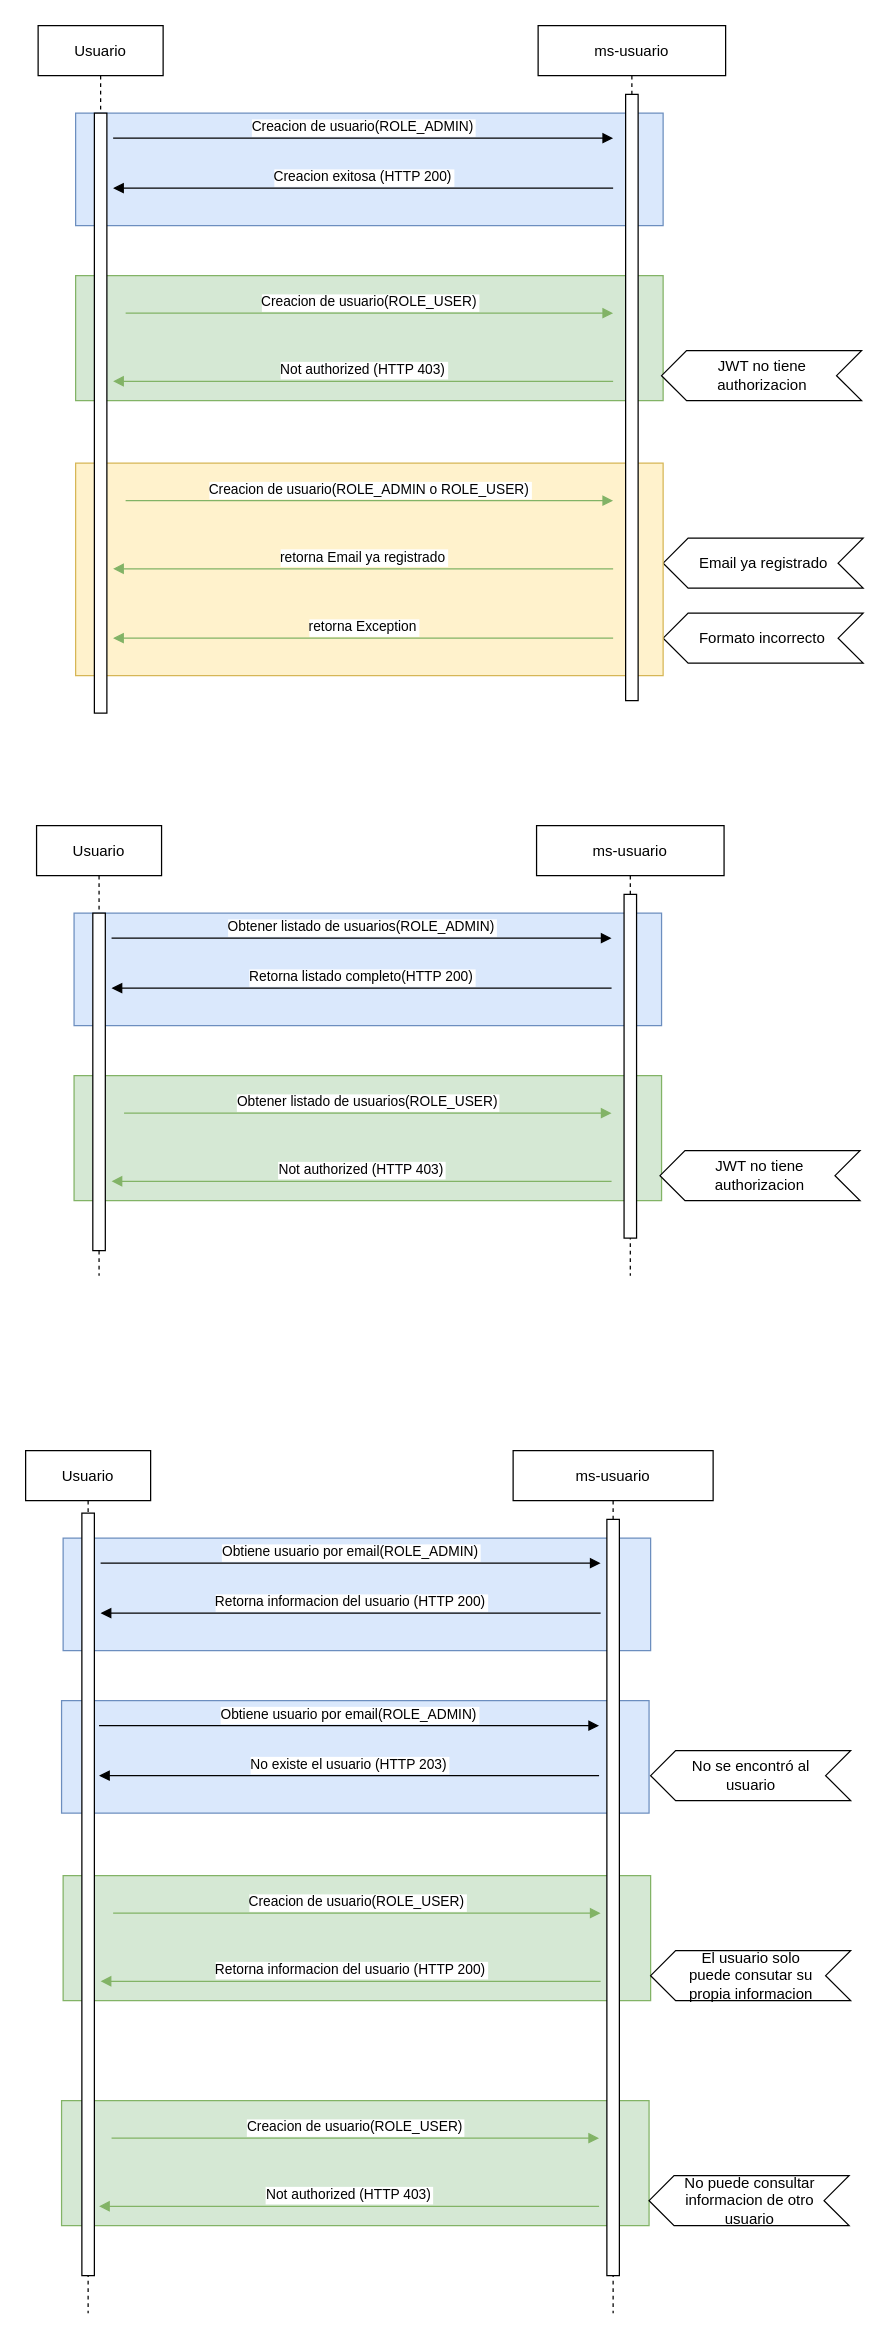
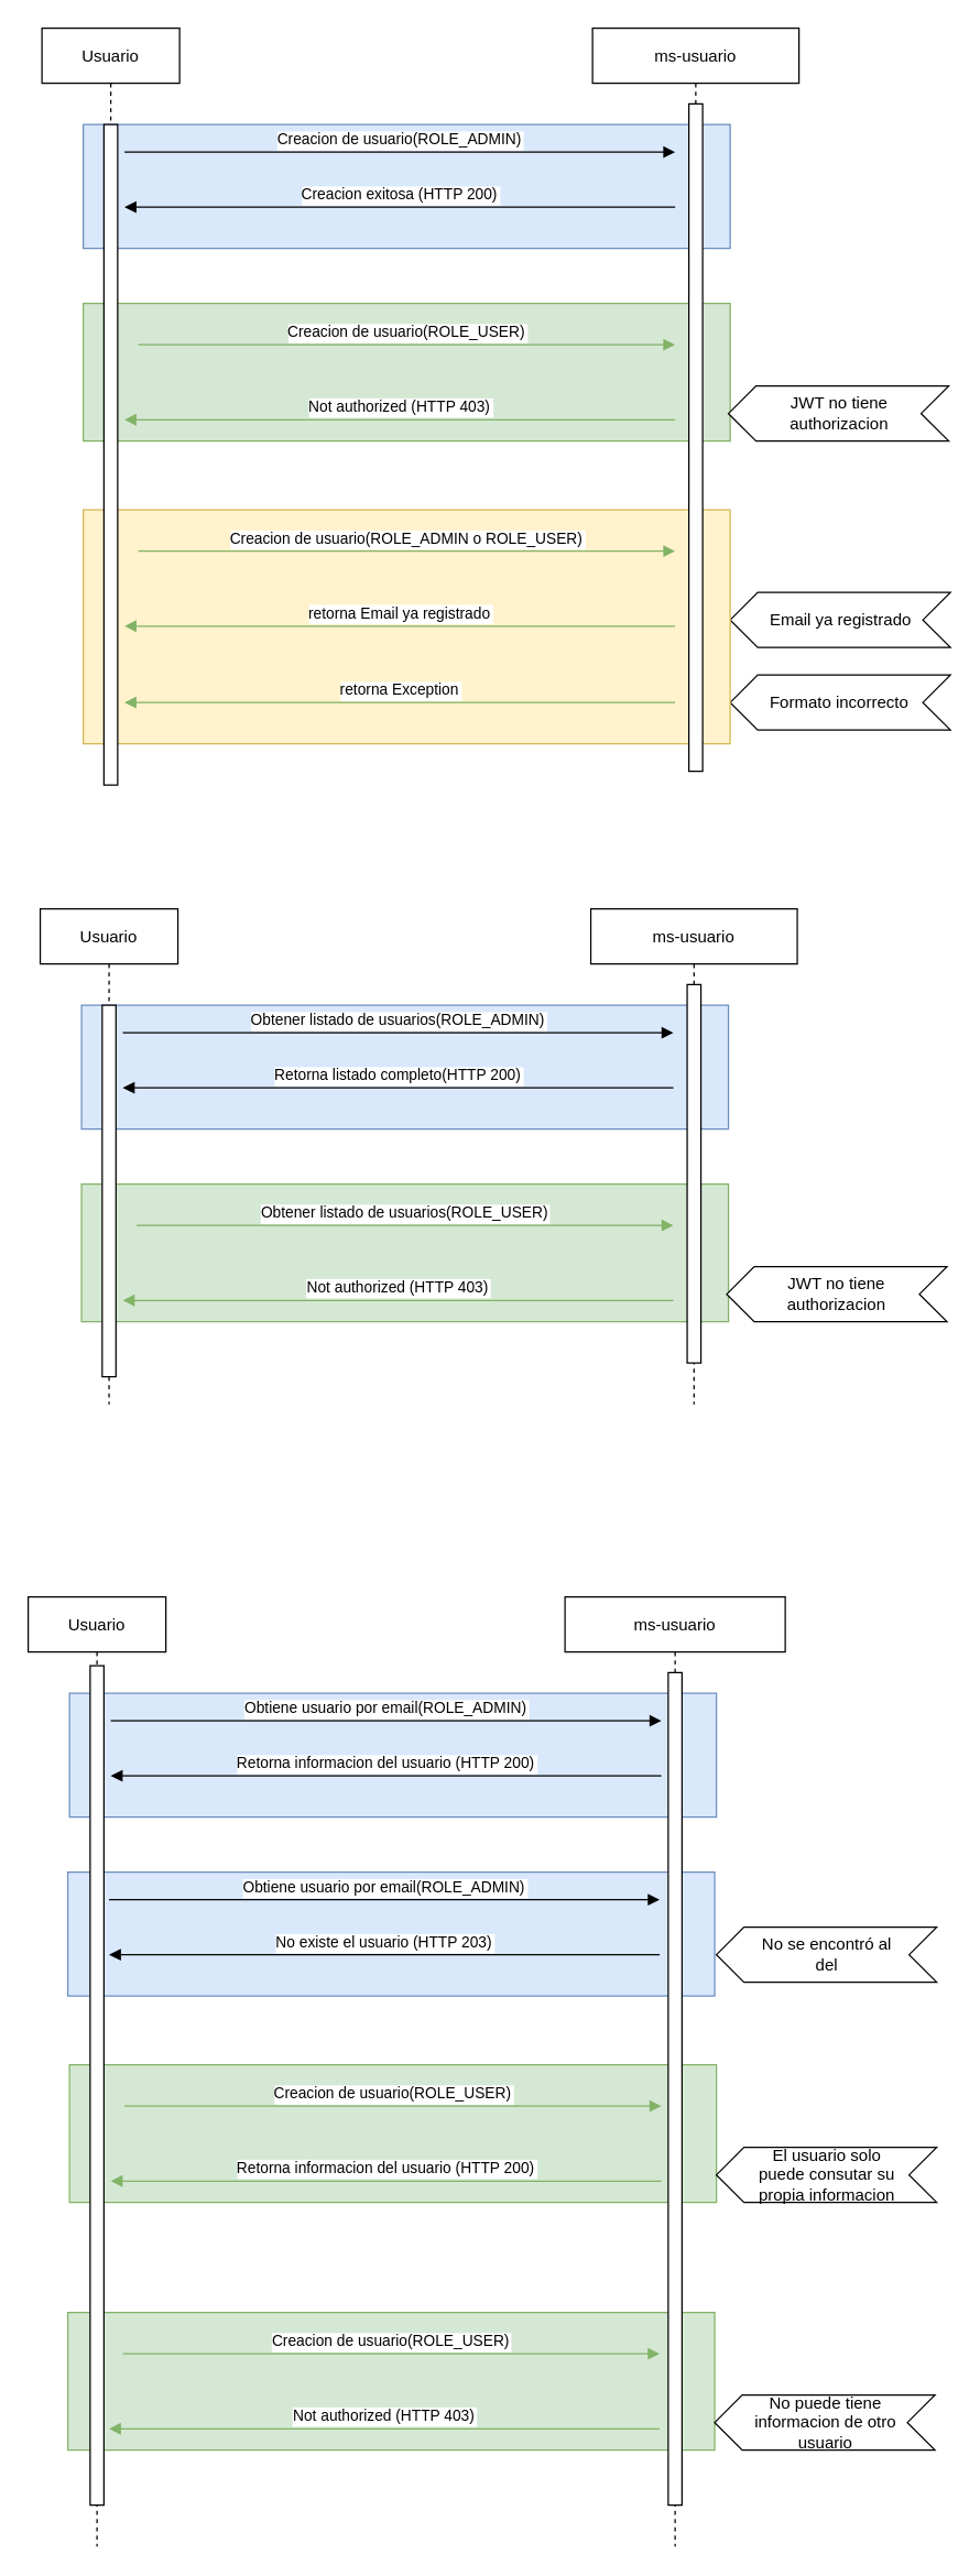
  <mxCell id="0" />
  <mxCell id="1" parent="0" />
  <mxCell id="2" value="" style="rounded=0;whiteSpace=wrap;html=1;fillColor=#d5e8d4;strokeColor=#82b366;" vertex="1" parent="1"><mxGeometry x="48.75" y="1680" width="470" height="100" as="geometry" /></mxCell>
  <mxCell id="3" value="" style="rounded=0;whiteSpace=wrap;html=1;fillColor=#dae8fc;strokeColor=#6c8ebf;" vertex="1" parent="1"><mxGeometry x="48.75" y="1360" width="470" height="90" as="geometry" /></mxCell>
  <mxCell id="4" value="" style="shape=step;perimeter=stepPerimeter;whiteSpace=wrap;html=1;fixedSize=1;rotation=-180;" vertex="1" parent="1"><mxGeometry x="520" y="1400" width="160" height="40" as="geometry" /></mxCell>
  <mxCell id="5" value="" style="shape=step;perimeter=stepPerimeter;whiteSpace=wrap;html=1;fixedSize=1;rotation=-180;" vertex="1" parent="1"><mxGeometry x="530" y="490" width="160" height="40" as="geometry" /></mxCell>
  <mxCell id="6" value="" style="shape=step;perimeter=stepPerimeter;whiteSpace=wrap;html=1;fixedSize=1;rotation=-180;" vertex="1" parent="1"><mxGeometry x="530" y="430" width="160" height="40" as="geometry" /></mxCell>
  <mxCell id="7" value="" style="rounded=0;whiteSpace=wrap;html=1;fillColor=#fff2cc;strokeColor=#d6b656;" vertex="1" parent="1"><mxGeometry x="60" y="370" width="470" height="170" as="geometry" /></mxCell>
  <mxCell id="8" value="" style="rounded=0;whiteSpace=wrap;html=1;fillColor=#d5e8d4;strokeColor=#82b366;" vertex="1" parent="1"><mxGeometry x="60" y="220" width="470" height="100" as="geometry" /></mxCell>
  <mxCell id="9" value="Usuario" style="shape=umlLifeline;perimeter=lifelinePerimeter;container=1;collapsible=0;recursiveResize=0;rounded=0;shadow=0;strokeWidth=1;" vertex="1" parent="1"><mxGeometry x="30" y="20" width="100" height="550" as="geometry" /></mxCell>
  <mxCell id="10" value="" style="rounded=0;whiteSpace=wrap;html=1;fillColor=#dae8fc;strokeColor=#6c8ebf;" vertex="1" parent="9"><mxGeometry x="30" y="70" width="470" height="90" as="geometry" /></mxCell>
  <mxCell id="11" value="" style="points=[];perimeter=orthogonalPerimeter;rounded=0;shadow=0;strokeWidth=1;" vertex="1" parent="9"><mxGeometry x="45" y="70" width="10" height="480" as="geometry" /></mxCell>
  <mxCell id="12" value="ms-usuario" style="shape=umlLifeline;perimeter=lifelinePerimeter;container=1;collapsible=0;recursiveResize=0;rounded=0;shadow=0;strokeWidth=1;" vertex="1" parent="1"><mxGeometry x="430" y="20" width="150" height="540" as="geometry" /></mxCell>
  <mxCell id="13" value="" style="points=[];perimeter=orthogonalPerimeter;rounded=0;shadow=0;strokeWidth=1;" vertex="1" parent="12"><mxGeometry x="70" y="55" width="10" height="485" as="geometry" /></mxCell>
  <mxCell id="14" value="Creacion de usuario(ROLE_ADMIN)" style="verticalAlign=bottom;endArrow=block;shadow=0;strokeWidth=1;" edge="1" parent="1"><mxGeometry relative="1" as="geometry"><mxPoint x="90" y="110" as="sourcePoint" /><mxPoint x="490" y="110" as="targetPoint" /></mxGeometry></mxCell>
  <mxCell id="15" value="Creacion exitosa (HTTP 200)" style="verticalAlign=bottom;endArrow=block;entryX=1.5;entryY=0.263;shadow=0;strokeWidth=1;entryDx=0;entryDy=0;entryPerimeter=0;" edge="1" parent="1"><mxGeometry relative="1" as="geometry"><mxPoint x="490" y="150" as="sourcePoint" /><mxPoint x="90" y="150" as="targetPoint" /></mxGeometry></mxCell>
  <mxCell id="16" value="Creacion de usuario(ROLE_USER)" style="verticalAlign=bottom;endArrow=block;shadow=0;strokeWidth=1;fillColor=#d5e8d4;strokeColor=#82b366;" edge="1" parent="1"><mxGeometry relative="1" as="geometry"><mxPoint x="100" y="250" as="sourcePoint" /><mxPoint x="490" y="250" as="targetPoint" /><mxPoint as="offset" /></mxGeometry></mxCell>
  <mxCell id="17" value="Not authorized (HTTP 403)" style="verticalAlign=bottom;endArrow=block;entryX=1.5;entryY=0.263;shadow=0;strokeWidth=1;entryDx=0;entryDy=0;entryPerimeter=0;fillColor=#d5e8d4;strokeColor=#82b366;" edge="1" parent="1"><mxGeometry relative="1" as="geometry"><mxPoint x="490" y="304.5" as="sourcePoint" /><mxPoint x="90" y="304.5" as="targetPoint" /><mxPoint as="offset" /></mxGeometry></mxCell>
  <mxCell id="18" value="Creacion de usuario(ROLE_ADMIN o ROLE_USER)" style="verticalAlign=bottom;endArrow=block;shadow=0;strokeWidth=1;fillColor=#d5e8d4;strokeColor=#82b366;" edge="1" parent="1"><mxGeometry relative="1" as="geometry"><mxPoint x="100" y="400" as="sourcePoint" /><mxPoint x="490" y="400" as="targetPoint" /><mxPoint as="offset" /></mxGeometry></mxCell>
  <mxCell id="19" value="retorna Email ya registrado" style="verticalAlign=bottom;endArrow=block;entryX=1.5;entryY=0.263;shadow=0;strokeWidth=1;entryDx=0;entryDy=0;entryPerimeter=0;fillColor=#d5e8d4;strokeColor=#82b366;" edge="1" parent="1"><mxGeometry relative="1" as="geometry"><mxPoint x="490" y="454.5" as="sourcePoint" /><mxPoint x="90" y="454.5" as="targetPoint" /><mxPoint as="offset" /></mxGeometry></mxCell>
  <mxCell id="20" value="retorna Exception" style="verticalAlign=bottom;endArrow=block;entryX=1.5;entryY=0.263;shadow=0;strokeWidth=1;entryDx=0;entryDy=0;entryPerimeter=0;fillColor=#d5e8d4;strokeColor=#82b366;" edge="1" parent="1"><mxGeometry relative="1" as="geometry"><mxPoint x="490" y="510" as="sourcePoint" /><mxPoint x="90" y="510" as="targetPoint" /><mxPoint as="offset" /></mxGeometry></mxCell>
  <mxCell id="21" value="Email ya registrado" style="text;html=1;strokeColor=none;fillColor=none;align=center;verticalAlign=middle;whiteSpace=wrap;rounded=0;" vertex="1" parent="1"><mxGeometry x="553.75" y="435" width="112.5" height="30" as="geometry" /></mxCell>
  <mxCell id="22" value="Formato incorrecto" style="text;html=1;strokeColor=none;fillColor=none;align=center;verticalAlign=middle;whiteSpace=wrap;rounded=0;" vertex="1" parent="1"><mxGeometry x="552.5" y="495" width="112.5" height="30" as="geometry" /></mxCell>
  <mxCell id="23" value="" style="shape=step;perimeter=stepPerimeter;whiteSpace=wrap;html=1;fixedSize=1;rotation=-180;" vertex="1" parent="1"><mxGeometry x="528.75" y="280" width="160" height="40" as="geometry" /></mxCell>
  <mxCell id="24" value="JWT no tiene authorizacion" style="text;html=1;strokeColor=none;fillColor=none;align=center;verticalAlign=middle;whiteSpace=wrap;rounded=0;" vertex="1" parent="1"><mxGeometry x="552.5" y="285" width="112.5" height="30" as="geometry" /></mxCell>
  <mxCell id="25" value="" style="rounded=0;whiteSpace=wrap;html=1;fillColor=#d5e8d4;strokeColor=#82b366;" vertex="1" parent="1"><mxGeometry x="58.75" y="860" width="470" height="100" as="geometry" /></mxCell>
  <mxCell id="26" value="Usuario" style="shape=umlLifeline;perimeter=lifelinePerimeter;container=1;collapsible=0;recursiveResize=0;rounded=0;shadow=0;strokeWidth=1;" vertex="1" parent="1"><mxGeometry x="28.75" y="660" width="100" height="360" as="geometry" /></mxCell>
  <mxCell id="27" value="" style="rounded=0;whiteSpace=wrap;html=1;fillColor=#dae8fc;strokeColor=#6c8ebf;" vertex="1" parent="26"><mxGeometry x="30" y="70" width="470" height="90" as="geometry" /></mxCell>
  <mxCell id="28" value="" style="points=[];perimeter=orthogonalPerimeter;rounded=0;shadow=0;strokeWidth=1;" vertex="1" parent="26"><mxGeometry x="45" y="70" width="10" height="270" as="geometry" /></mxCell>
  <mxCell id="29" value="ms-usuario" style="shape=umlLifeline;perimeter=lifelinePerimeter;container=1;collapsible=0;recursiveResize=0;rounded=0;shadow=0;strokeWidth=1;" vertex="1" parent="1"><mxGeometry x="428.75" y="660" width="150" height="360" as="geometry" /></mxCell>
  <mxCell id="30" value="" style="points=[];perimeter=orthogonalPerimeter;rounded=0;shadow=0;strokeWidth=1;" vertex="1" parent="29"><mxGeometry x="70" y="55" width="10" height="275" as="geometry" /></mxCell>
  <mxCell id="31" value="Obtener listado de usuarios(ROLE_ADMIN)" style="verticalAlign=bottom;endArrow=block;shadow=0;strokeWidth=1;" edge="1" parent="1"><mxGeometry relative="1" as="geometry"><mxPoint x="88.75" y="750" as="sourcePoint" /><mxPoint x="488.75" y="750" as="targetPoint" /></mxGeometry></mxCell>
  <mxCell id="32" value="Retorna listado completo(HTTP 200)" style="verticalAlign=bottom;endArrow=block;entryX=1.5;entryY=0.263;shadow=0;strokeWidth=1;entryDx=0;entryDy=0;entryPerimeter=0;" edge="1" parent="1"><mxGeometry relative="1" as="geometry"><mxPoint x="488.75" y="790" as="sourcePoint" /><mxPoint x="88.75" y="790" as="targetPoint" /><mxPoint as="offset" /></mxGeometry></mxCell>
  <mxCell id="33" value="Obtener listado de usuarios(ROLE_USER)" style="verticalAlign=bottom;endArrow=block;shadow=0;strokeWidth=1;fillColor=#d5e8d4;strokeColor=#82b366;" edge="1" parent="1"><mxGeometry relative="1" as="geometry"><mxPoint x="98.75" y="890" as="sourcePoint" /><mxPoint x="488.75" y="890" as="targetPoint" /><mxPoint as="offset" /></mxGeometry></mxCell>
  <mxCell id="34" value="Not authorized (HTTP 403)" style="verticalAlign=bottom;endArrow=block;entryX=1.5;entryY=0.263;shadow=0;strokeWidth=1;entryDx=0;entryDy=0;entryPerimeter=0;fillColor=#d5e8d4;strokeColor=#82b366;" edge="1" parent="1"><mxGeometry relative="1" as="geometry"><mxPoint x="488.75" y="944.5" as="sourcePoint" /><mxPoint x="88.75" y="944.5" as="targetPoint" /><mxPoint as="offset" /></mxGeometry></mxCell>
  <mxCell id="35" value="" style="shape=step;perimeter=stepPerimeter;whiteSpace=wrap;html=1;fixedSize=1;rotation=-180;" vertex="1" parent="1"><mxGeometry x="527.5" y="920" width="160" height="40" as="geometry" /></mxCell>
  <mxCell id="36" value="JWT no tiene authorizacion" style="text;html=1;strokeColor=none;fillColor=none;align=center;verticalAlign=middle;whiteSpace=wrap;rounded=0;" vertex="1" parent="1"><mxGeometry x="551.25" y="925" width="112.5" height="30" as="geometry" /></mxCell>
  <mxCell id="37" value="" style="rounded=0;whiteSpace=wrap;html=1;fillColor=#d5e8d4;strokeColor=#82b366;" vertex="1" parent="1"><mxGeometry x="50" y="1500" width="470" height="100" as="geometry" /></mxCell>
  <mxCell id="38" value="Usuario" style="shape=umlLifeline;perimeter=lifelinePerimeter;container=1;collapsible=0;recursiveResize=0;rounded=0;shadow=0;strokeWidth=1;" vertex="1" parent="1"><mxGeometry x="20" y="1160" width="100" height="690" as="geometry" /></mxCell>
  <mxCell id="39" value="" style="rounded=0;whiteSpace=wrap;html=1;fillColor=#dae8fc;strokeColor=#6c8ebf;" vertex="1" parent="38"><mxGeometry x="30" y="70" width="470" height="90" as="geometry" /></mxCell>
  <mxCell id="40" value="" style="points=[];perimeter=orthogonalPerimeter;rounded=0;shadow=0;strokeWidth=1;" vertex="1" parent="38"><mxGeometry x="45" y="50" width="10" height="610" as="geometry" /></mxCell>
  <mxCell id="41" value="ms-usuario" style="shape=umlLifeline;perimeter=lifelinePerimeter;container=1;collapsible=0;recursiveResize=0;rounded=0;shadow=0;strokeWidth=1;" vertex="1" parent="1"><mxGeometry x="410" y="1160" width="160" height="690" as="geometry" /></mxCell>
  <mxCell id="42" value="" style="shape=step;perimeter=stepPerimeter;whiteSpace=wrap;html=1;fixedSize=1;rotation=-180;" vertex="1" parent="41"><mxGeometry x="108.75" y="580" width="160" height="40" as="geometry" /></mxCell>
  <mxCell id="43" value="" style="points=[];perimeter=orthogonalPerimeter;rounded=0;shadow=0;strokeWidth=1;" vertex="1" parent="41"><mxGeometry x="75" y="55" width="10" height="605" as="geometry" /></mxCell>
  <mxCell id="44" value="Obtiene usuario por email(ROLE_ADMIN)" style="verticalAlign=bottom;endArrow=block;shadow=0;strokeWidth=1;" edge="1" parent="1"><mxGeometry relative="1" as="geometry"><mxPoint x="80" y="1250" as="sourcePoint" /><mxPoint x="480" y="1250" as="targetPoint" /></mxGeometry></mxCell>
  <mxCell id="45" value="Retorna informacion del usuario (HTTP 200)" style="verticalAlign=bottom;endArrow=block;entryX=1.5;entryY=0.263;shadow=0;strokeWidth=1;entryDx=0;entryDy=0;entryPerimeter=0;" edge="1" parent="1"><mxGeometry relative="1" as="geometry"><mxPoint x="480" y="1290" as="sourcePoint" /><mxPoint x="80" y="1290" as="targetPoint" /></mxGeometry></mxCell>
  <mxCell id="46" value="Creacion de usuario(ROLE_USER)" style="verticalAlign=bottom;endArrow=block;shadow=0;strokeWidth=1;fillColor=#d5e8d4;strokeColor=#82b366;" edge="1" parent="1"><mxGeometry relative="1" as="geometry"><mxPoint x="90" y="1530" as="sourcePoint" /><mxPoint x="480" y="1530" as="targetPoint" /><mxPoint as="offset" /></mxGeometry></mxCell>
  <mxCell id="47" value="Retorna informacion del usuario (HTTP 200)" style="verticalAlign=bottom;endArrow=block;entryX=1.5;entryY=0.263;shadow=0;strokeWidth=1;entryDx=0;entryDy=0;entryPerimeter=0;fillColor=#d5e8d4;strokeColor=#82b366;" edge="1" parent="1"><mxGeometry relative="1" as="geometry"><mxPoint x="480" y="1584.5" as="sourcePoint" /><mxPoint x="80" y="1584.5" as="targetPoint" /><mxPoint as="offset" /></mxGeometry></mxCell>
  <mxCell id="48" value="" style="shape=step;perimeter=stepPerimeter;whiteSpace=wrap;html=1;fixedSize=1;rotation=-180;" vertex="1" parent="1"><mxGeometry x="520" y="1560" width="160" height="40" as="geometry" /></mxCell>
  <mxCell id="49" value="El usuario solo puede consutar su propia informacion" style="text;html=1;strokeColor=none;fillColor=none;align=center;verticalAlign=middle;whiteSpace=wrap;rounded=0;" vertex="1" parent="1"><mxGeometry x="543.75" y="1565" width="112.5" height="30" as="geometry" /></mxCell>
  <mxCell id="50" value="Obtiene usuario por email(ROLE_ADMIN)" style="verticalAlign=bottom;endArrow=block;shadow=0;strokeWidth=1;" edge="1" parent="1"><mxGeometry relative="1" as="geometry"><mxPoint x="78.75" y="1380" as="sourcePoint" /><mxPoint x="478.75" y="1380" as="targetPoint" /></mxGeometry></mxCell>
  <mxCell id="51" value="No existe el usuario (HTTP 203)" style="verticalAlign=bottom;endArrow=block;entryX=1.5;entryY=0.263;shadow=0;strokeWidth=1;entryDx=0;entryDy=0;entryPerimeter=0;" edge="1" parent="1"><mxGeometry relative="1" as="geometry"><mxPoint x="478.75" y="1420" as="sourcePoint" /><mxPoint x="78.75" y="1420" as="targetPoint" /></mxGeometry></mxCell>
- <mxCell id="52" value="No se encontró al usuario" style="text;html=1;strokeColor=none;fillColor=none;align=center;verticalAlign=middle;whiteSpace=wrap;rounded=0;" vertex="1" parent="1"><mxGeometry x="543.75" y="1405" width="112.5" height="30" as="geometry" /></mxCell>
+ <mxCell id="52" value="No se encontró al del" style="text;html=1;strokeColor=none;fillColor=none;align=center;verticalAlign=middle;whiteSpace=wrap;rounded=0;" vertex="1" parent="1"><mxGeometry x="543.75" y="1405" width="112.5" height="30" as="geometry" /></mxCell>
  <mxCell id="53" value="Creacion de usuario(ROLE_USER)" style="verticalAlign=bottom;endArrow=block;shadow=0;strokeWidth=1;fillColor=#d5e8d4;strokeColor=#82b366;" edge="1" parent="1"><mxGeometry relative="1" as="geometry"><mxPoint x="88.75" y="1710" as="sourcePoint" /><mxPoint x="478.75" y="1710" as="targetPoint" /><mxPoint as="offset" /></mxGeometry></mxCell>
  <mxCell id="54" value="Not authorized (HTTP 403)" style="verticalAlign=bottom;endArrow=block;entryX=1.5;entryY=0.263;shadow=0;strokeWidth=1;entryDx=0;entryDy=0;entryPerimeter=0;fillColor=#d5e8d4;strokeColor=#82b366;" edge="1" parent="1"><mxGeometry relative="1" as="geometry"><mxPoint x="478.75" y="1764.5" as="sourcePoint" /><mxPoint x="78.75" y="1764.5" as="targetPoint" /><mxPoint as="offset" /></mxGeometry></mxCell>
- <mxCell id="55" value="No puede consultar informacion de otro usuario" style="text;html=1;strokeColor=none;fillColor=none;align=center;verticalAlign=middle;whiteSpace=wrap;rounded=0;" vertex="1" parent="1"><mxGeometry x="542.5" y="1745" width="112.5" height="30" as="geometry" /></mxCell>
+ <mxCell id="55" value="No puede tiene informacion de otro usuario" style="text;html=1;strokeColor=none;fillColor=none;align=center;verticalAlign=middle;whiteSpace=wrap;rounded=0;" vertex="1" parent="1"><mxGeometry x="542.5" y="1745" width="112.5" height="30" as="geometry" /></mxCell>
